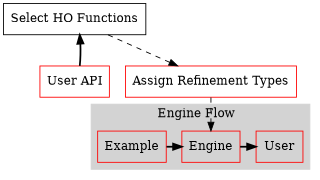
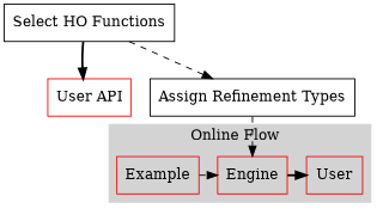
  digraph {
    node [color=red shape=box]
    edge [style=dashed]
    Engine
    Example
    n3 [label=User]
    "Select HO Functions" [color=black]
    "User API"
-   "Assign Refinement Types"
+   "Assign Refinement Types" [color=black]
    subgraph cluster_1 {
      color=lightgrey
-     label="Engine Flow  "
+     label="Online Flow  "
      style=filled
      subgraph sub_2 {
        color=lightgrey
        label="Online Flow  "
        rank=same
        style=filled
        Engine
        Example
        n3
      }
    }
    Engine -> n3 [style=bold]
-   Example -> Engine [style=bold]
+   Example -> Engine
    "Select HO Functions" -> "Assign Refinement Types"
-   "User API" -> "Select HO Functions" [style=bold]
+   "Select HO Functions" -> "User API" [style=bold]
    "Assign Refinement Types" -> Engine
  }
